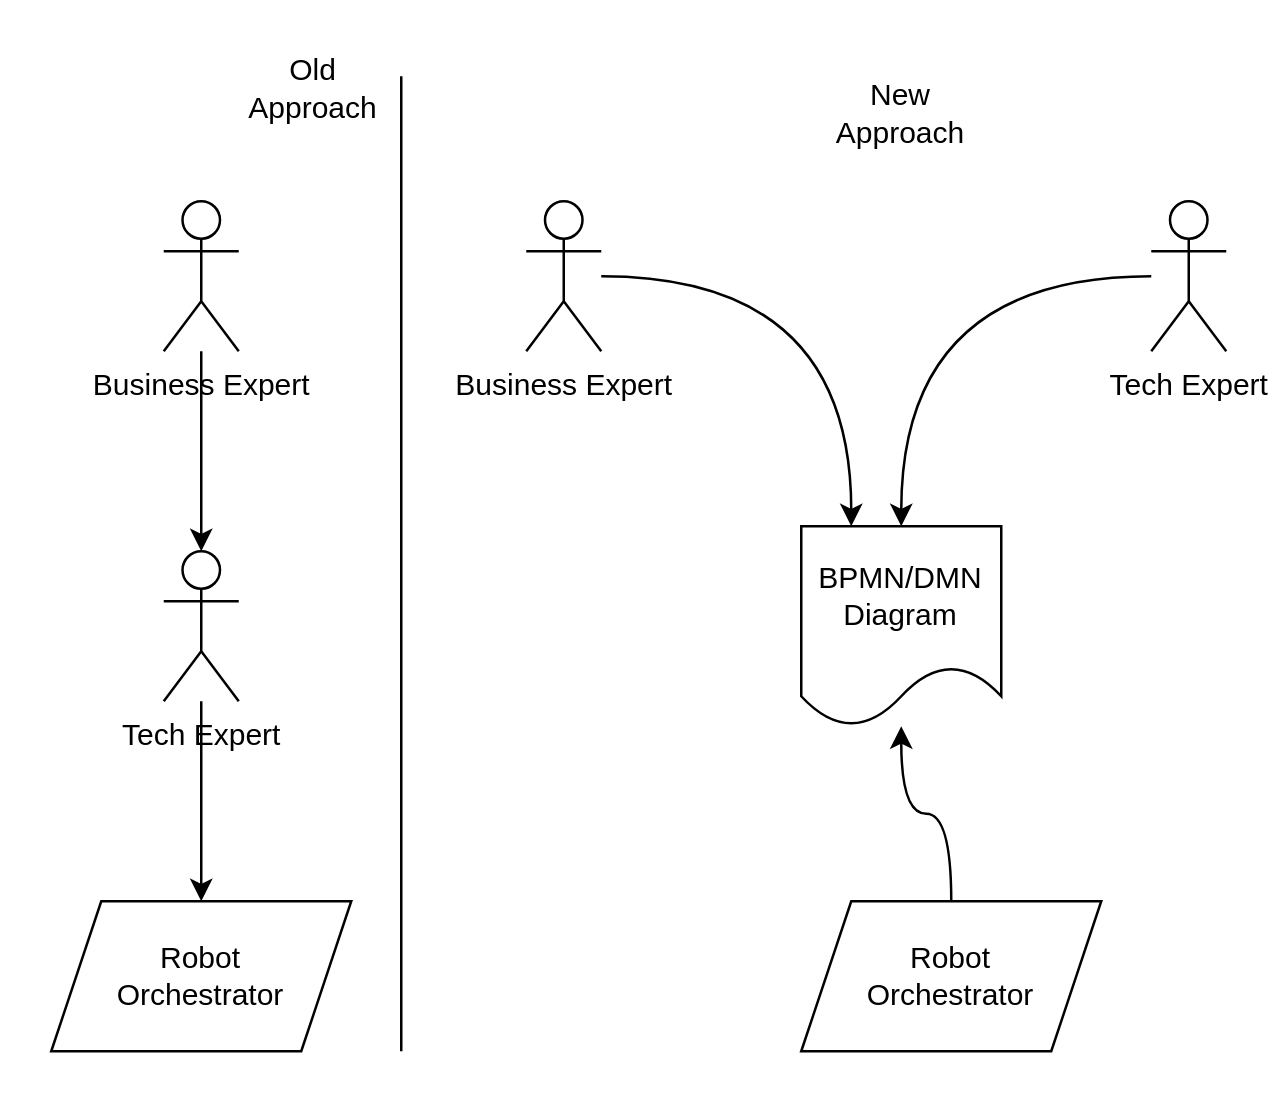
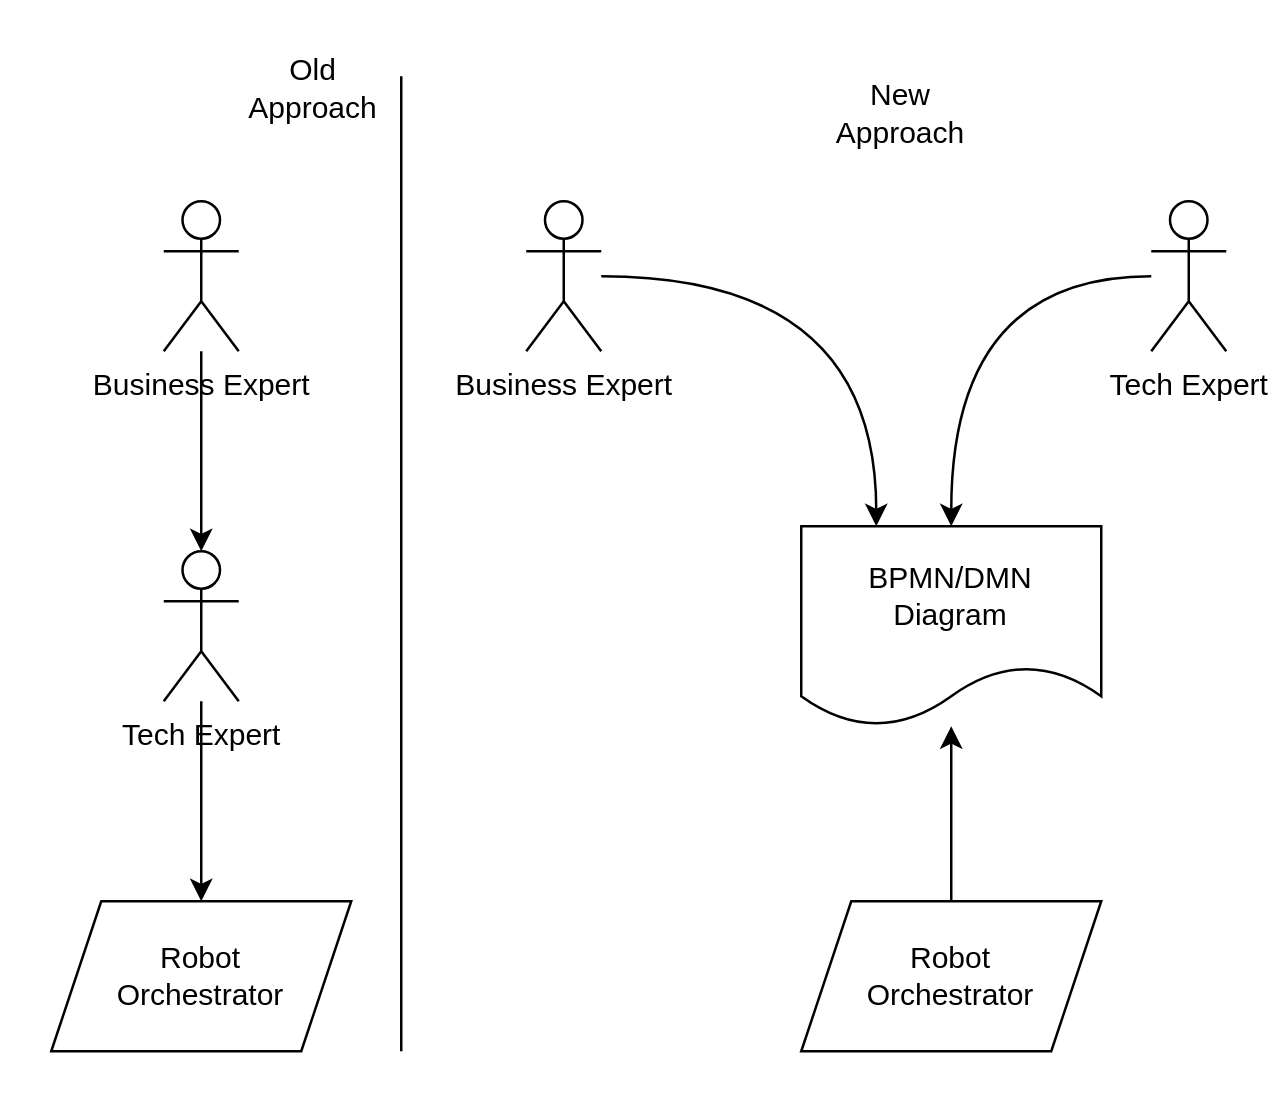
  <mxCell id="0" />
  <mxCell id="1" parent="0" />
  <mxCell id="2" style="edgeStyle=orthogonalEdgeStyle;rounded=0;orthogonalLoop=1;jettySize=auto;html=1;entryX=0.25;entryY=0;entryDx=0;entryDy=0;curved=1;" edge="1" parent="1" source="3" target="8"><mxGeometry relative="1" as="geometry"><mxPoint x="325" y="215" as="targetPoint" /></mxGeometry></mxCell>
  <mxCell id="3" value="Business Expert" style="shape=umlActor;verticalLabelPosition=bottom;verticalAlign=top;html=1;outlineConnect=0;" vertex="1" parent="1"><mxGeometry x="210" y="80" width="30" height="60" as="geometry" /></mxCell>
  <mxCell id="4" style="edgeStyle=orthogonalEdgeStyle;curved=1;rounded=0;orthogonalLoop=1;jettySize=auto;html=1;" edge="1" parent="1" source="5" target="8"><mxGeometry relative="1" as="geometry" /></mxCell>
  <mxCell id="5" value="Tech Expert" style="shape=umlActor;verticalLabelPosition=bottom;verticalAlign=top;html=1;outlineConnect=0;" vertex="1" parent="1"><mxGeometry x="460" y="80" width="30" height="60" as="geometry" /></mxCell>
  <mxCell id="6" style="edgeStyle=orthogonalEdgeStyle;curved=1;rounded=0;orthogonalLoop=1;jettySize=auto;html=1;" edge="1" parent="1" source="7" target="8"><mxGeometry relative="1" as="geometry" /></mxCell>
  <mxCell id="7" value="Robot &lt;br&gt;Orchestrator" style="shape=parallelogram;perimeter=parallelogramPerimeter;whiteSpace=wrap;html=1;fixedSize=1;" vertex="1" parent="1"><mxGeometry x="320" y="360" width="120" height="60" as="geometry" /></mxCell>
- <mxCell id="8" value="BPMN/DMN&lt;br&gt;Diagram" style="shape=document;whiteSpace=wrap;html=1;boundedLbl=1;" vertex="1" parent="1"><mxGeometry x="320" y="210" width="80" height="80" as="geometry" /></mxCell>
+ <mxCell id="8" value="BPMN/DMN&lt;br&gt;Diagram" style="shape=document;whiteSpace=wrap;html=1;boundedLbl=1;" vertex="1" parent="1"><mxGeometry x="320" y="210" width="120" height="80" as="geometry" /></mxCell>
  <mxCell id="9" value="New Approach" style="text;html=1;strokeColor=none;fillColor=none;align=center;verticalAlign=middle;whiteSpace=wrap;rounded=0;" vertex="1" parent="1"><mxGeometry x="330" y="30" width="60" height="30" as="geometry" /></mxCell>
  <mxCell id="10" value="Old Approach" style="text;html=1;strokeColor=none;fillColor=none;align=center;verticalAlign=middle;whiteSpace=wrap;rounded=0;" vertex="1" parent="1"><mxGeometry x="95" y="20" width="60" height="30" as="geometry" /></mxCell>
  <mxCell id="11" style="edgeStyle=orthogonalEdgeStyle;curved=1;rounded=0;orthogonalLoop=1;jettySize=auto;html=1;entryX=0.5;entryY=0;entryDx=0;entryDy=0;entryPerimeter=0;" edge="1" parent="1" source="12" target="14"><mxGeometry relative="1" as="geometry" /></mxCell>
  <mxCell id="12" value="Business Expert" style="shape=umlActor;verticalLabelPosition=bottom;verticalAlign=top;html=1;outlineConnect=0;" vertex="1" parent="1"><mxGeometry x="65" y="80" width="30" height="60" as="geometry" /></mxCell>
  <mxCell id="13" style="edgeStyle=orthogonalEdgeStyle;curved=1;rounded=0;orthogonalLoop=1;jettySize=auto;html=1;" edge="1" parent="1" source="14" target="15"><mxGeometry relative="1" as="geometry" /></mxCell>
  <mxCell id="14" value="Tech Expert" style="shape=umlActor;verticalLabelPosition=bottom;verticalAlign=top;html=1;outlineConnect=0;" vertex="1" parent="1"><mxGeometry x="65" y="220" width="30" height="60" as="geometry" /></mxCell>
  <mxCell id="15" value="Robot &lt;br&gt;Orchestrator" style="shape=parallelogram;perimeter=parallelogramPerimeter;whiteSpace=wrap;html=1;fixedSize=1;" vertex="1" parent="1"><mxGeometry x="20" y="360" width="120" height="60" as="geometry" /></mxCell>
  <mxCell id="16" value="" style="endArrow=none;html=1;rounded=0;curved=1;" edge="1" parent="1"><mxGeometry width="50" height="50" relative="1" as="geometry"><mxPoint x="160" y="420" as="sourcePoint" /><mxPoint x="160" y="30" as="targetPoint" /></mxGeometry></mxCell>
